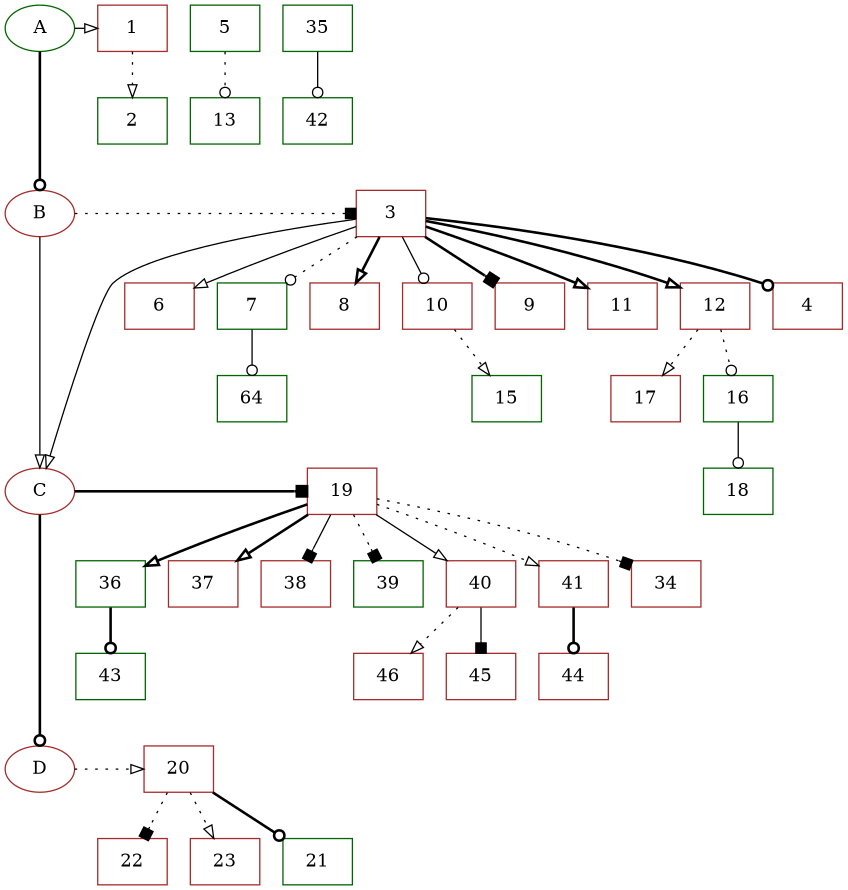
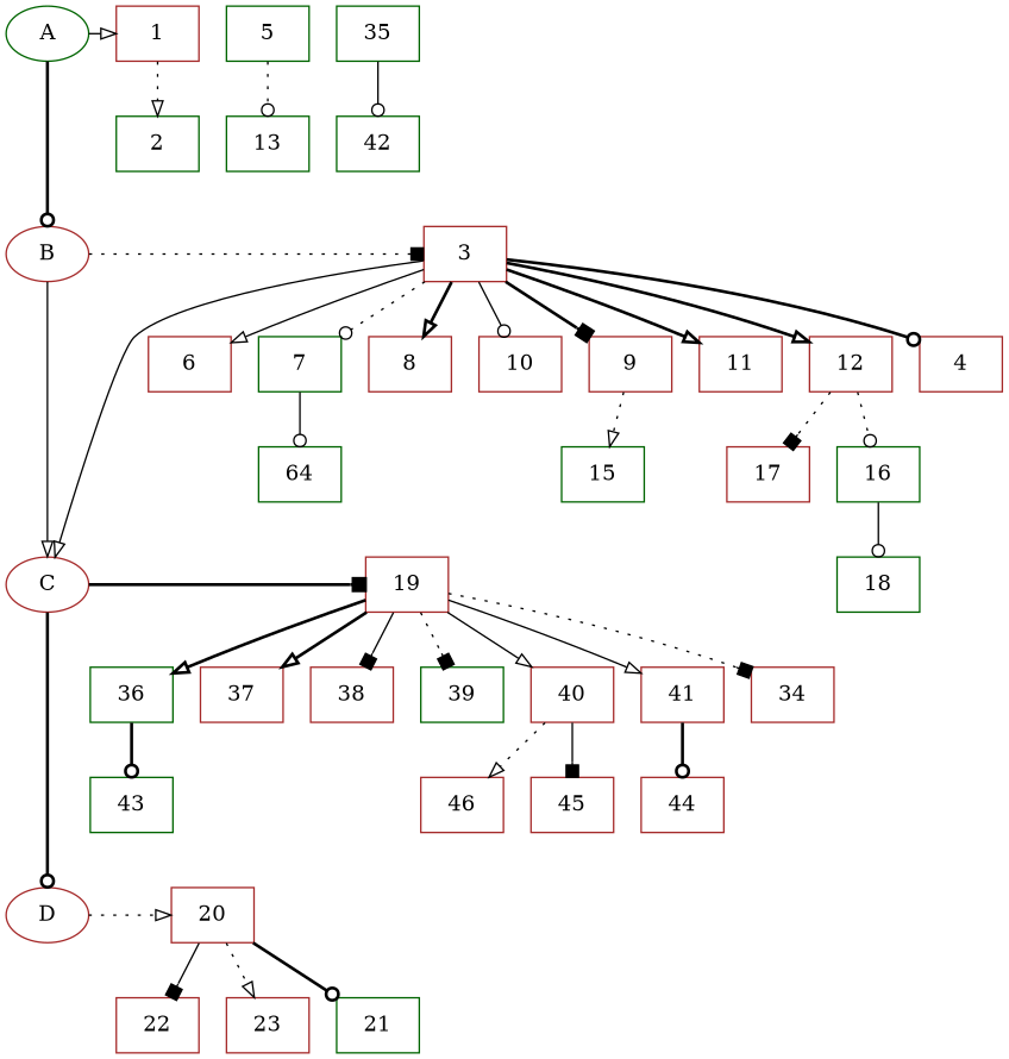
  digraph {
    node [color=brown shape=box]
    edge [arrowhead=onormal style=bold]
    1
    2 [color=darkgreen]
    3
    4
    5 [color=darkgreen]
    6
    7 [color=darkgreen]
    8
    9
    10
    11
    12
    13 [color=darkgreen]
    n14 [color=darkgreen label=64]
    15 [color=darkgreen]
    16 [color=darkgreen]
    17
    18 [color=darkgreen]
    19
    34
    35 [color=darkgreen]
    36 [color=darkgreen]
    37
    38
    39 [color=darkgreen]
    40
    41
    42 [color=darkgreen]
    43 [color=darkgreen]
    45
    46
    44
    20
    21 [color=darkgreen]
    22
    23
    A [color=darkgreen shape=""]
    B [shape=""]
    C [shape=""]
    D [shape=""]
    E [style=invis color="" shape=""]
    subgraph sub_1 {
      1
      2
      3
      4
      5
      6
      7
      8
      9
      10
      11
      12
      13
      n14
      15
      16
      17
      18
      19
      34
      35
      36
      37
      38
      39
      40
      41
      42
      43
      45
      46
      44
      20
      21
      22
      23
    }
    subgraph sub_2 {
      A
      B
      C
      D
      E
    }
    subgraph sub_3 {
      rank=same
      1
      A
    }
    subgraph sub_4 {
      rank=same
      3
      B
    }
    subgraph sub_5 {
      rank=same
      19
      C
    }
    subgraph sub_6 {
      rank=same
      20
      D
    }
    1 -> 2 [style=dotted]
    3 -> 4 [arrowhead=odot]
    3 -> 6 [style=solid]
    3 -> 7 [arrowhead=odot style=dotted]
    3 -> 8
    3 -> 9 [arrowhead=box]
    3 -> 10 [arrowhead=odot style=solid]
    3 -> 11
    3 -> 12
    3 -> C [style=solid]
    5 -> 13 [arrowhead=odot style=dotted]
    7 -> n14 [arrowhead=odot style=solid]
-   10 -> 15 [style=dotted]
+   9 -> 15 [style=dotted]
    12 -> 16 [arrowhead=odot style=dotted]
-   12 -> 17 [style=dotted]
+   12 -> 17 [arrowhead=box style=dotted]
    16 -> 18 [arrowhead=odot style=solid]
    19 -> 34 [arrowhead=box style=dotted]
    19 -> 36
    19 -> 37
    19 -> 38 [arrowhead=box style=solid]
    19 -> 39 [arrowhead=box style=dotted]
    19 -> 40 [style=solid]
-   19 -> 41 [style=dotted]
+   19 -> 41 [style=solid]
    35 -> 42 [arrowhead=odot style=solid]
    36 -> 43 [arrowhead=odot]
    40 -> 45 [arrowhead=box style=solid]
    40 -> 46 [style=dotted]
    41 -> 44 [arrowhead=odot]
    20 -> 21 [arrowhead=odot]
-   20 -> 22 [arrowhead=box style=dotted]
+   20 -> 22 [arrowhead=box style=solid]
    20 -> 23 [style=dotted]
    A -> 1 [style=solid]
    A -> B [arrowhead=odot minlen=2 weight=10]
    B -> 3 [arrowhead=box style=dotted]
    B -> C [minlen=3 style=solid weight=10]
    C -> 19 [arrowhead=box]
    C -> D [arrowhead=odot minlen=3 weight=10]
    D -> 20 [style=dotted]
    D -> E [style=invis weight=10 arrowhead=""]
  }
